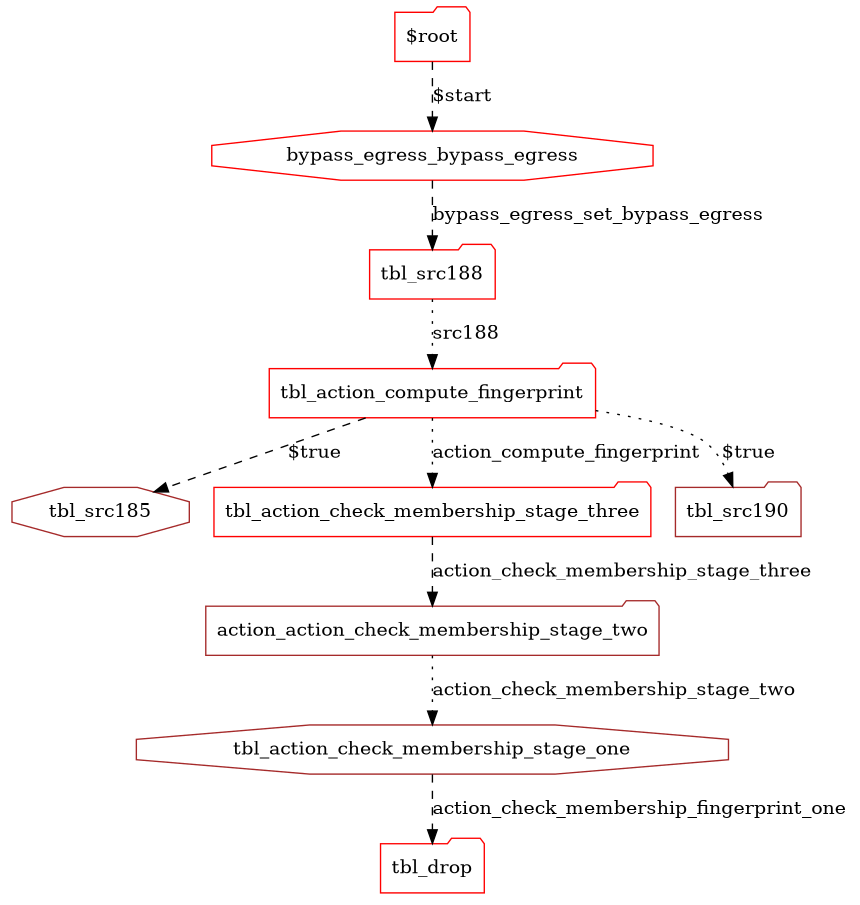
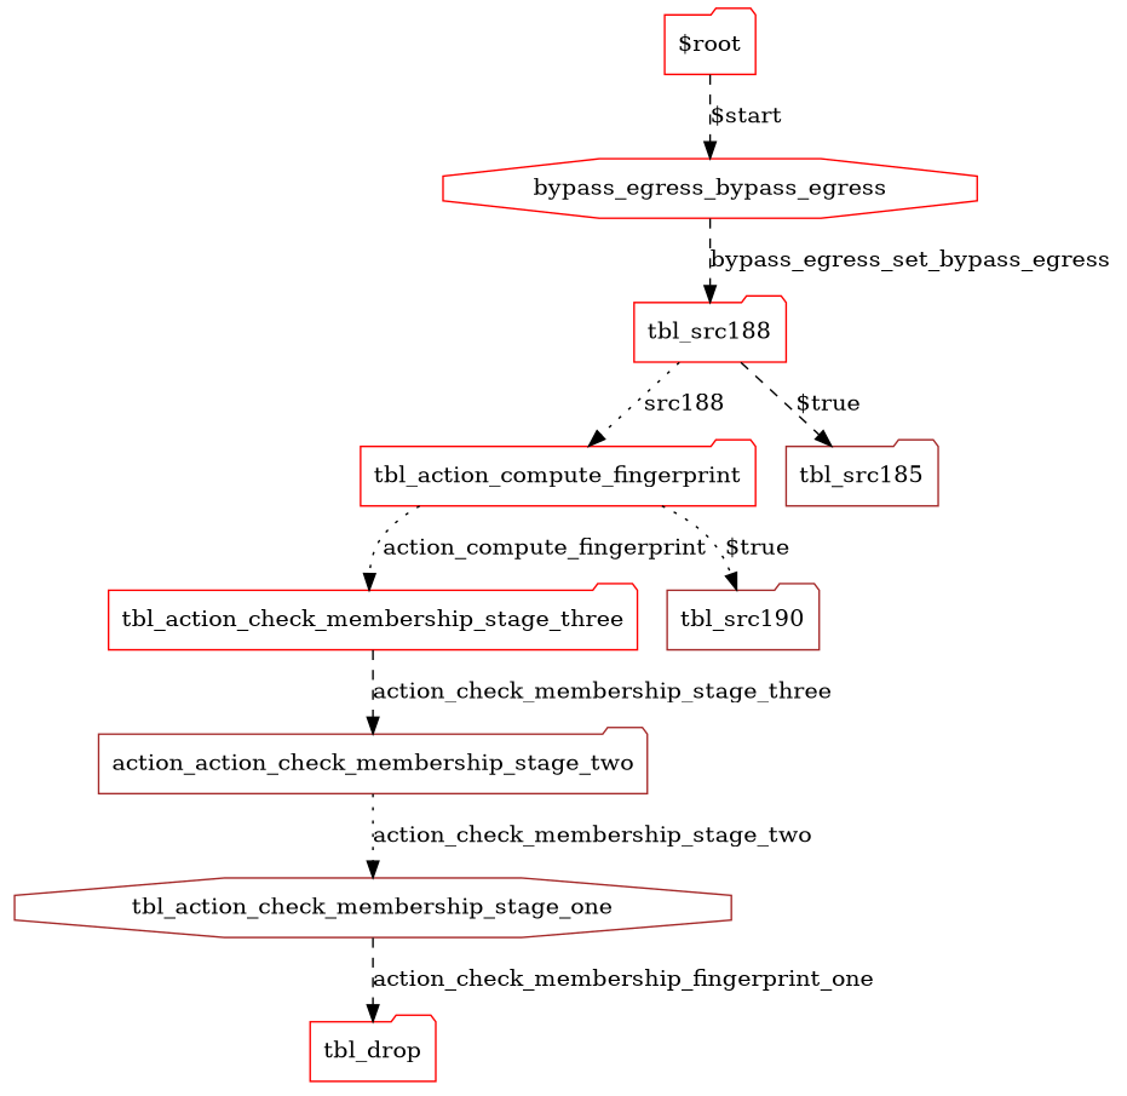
  digraph {
    node [color=red shape=folder]
    edge [color=black style=dashed]
    n1 [label="$root"]
    n2 [label=bypass_egress_bypass_egress shape=octagon]
    n3 [label=tbl_src188]
    n4 [label=tbl_action_compute_fingerprint]
-   n5 [color=brown label=tbl_src185 shape=octagon]
+   n5 [color=brown label=tbl_src185]
    n6 [color=brown label=tbl_action_check_membership_stage_one shape=octagon]
    n7 [label=tbl_drop]
    n8 [label=tbl_action_check_membership_stage_three]
    n9 [color=brown label=action_action_check_membership_stage_two]
    n10 [color=brown label=tbl_src190]
    n1 -> n2 [label="$start"]
    n2 -> n3 [label=bypass_egress_set_bypass_egress]
    n3 -> n4 [label=src188 style=dotted]
-   n4 -> n5 [label="$true"]
+   n3 -> n5 [label="$true"]
    n4 -> n8 [label=action_compute_fingerprint style=dotted]
    n4 -> n10 [label="$true" style=dotted]
    n6 -> n7 [label=action_check_membership_fingerprint_one]
    n8 -> n9 [label=action_check_membership_stage_three]
    n9 -> n6 [label=action_check_membership_stage_two style=dotted]
  }
